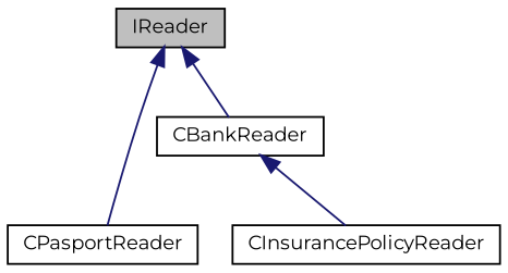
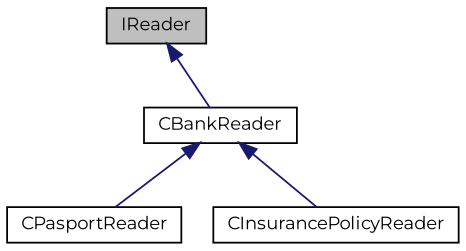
  digraph {
    fontname=Montserrat
    node [color=black fillcolor=white fontname=Montserrat fontsize=10 shape=record style=filled]
    edge [color=midnightblue dir=back fontname=Montserrat fontsize=10 labelfontname=Helvetica labelfontsize=10 style=solid]
    n1 [fillcolor=grey75 fontcolor=black height=0.2 label=IReader width=0.4]
    n2 [height=0.2 label=CBankReader width=0.4]
    n3 [height=0.2 label=CPasportReader width=0.4]
    n4 [height=0.2 label=CInsurancePolicyReader width=0.4]
    n1 -> n2
-   n1 -> n3
+   n2 -> n3
    n2 -> n4
  }
